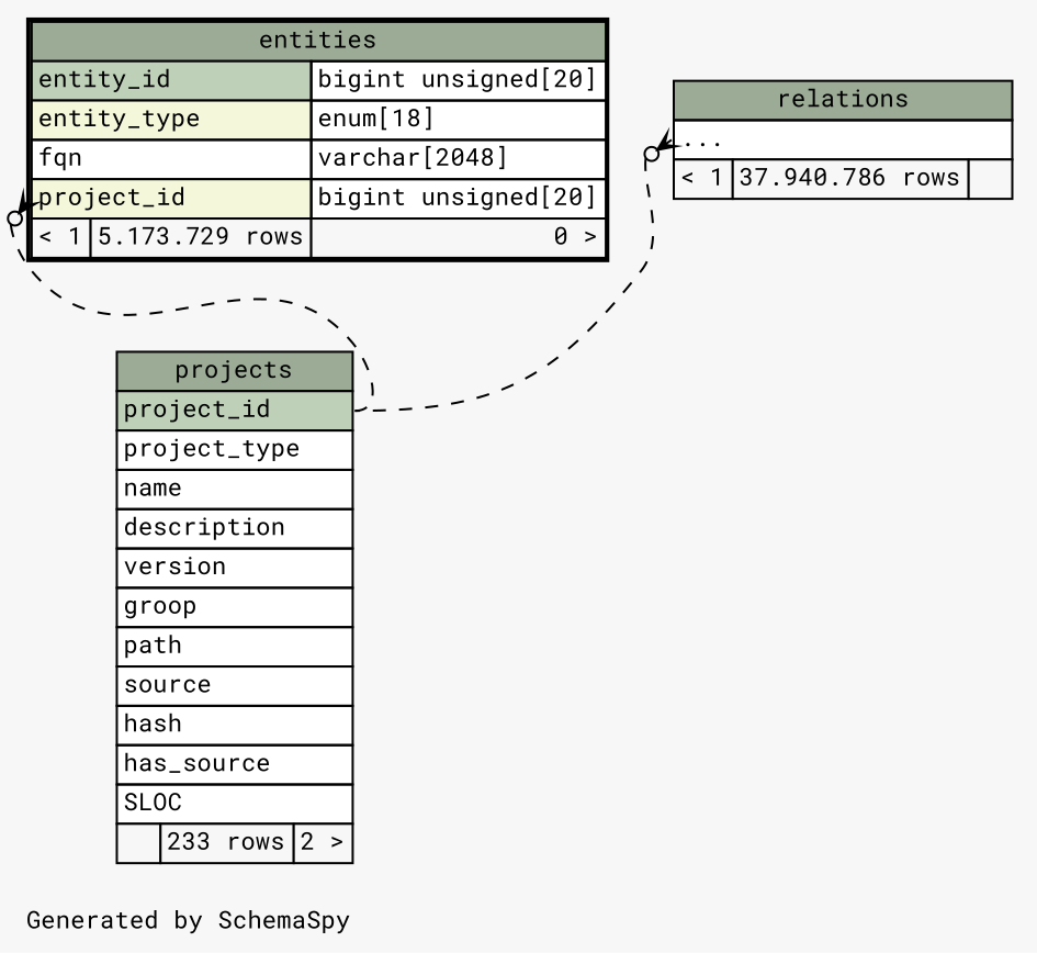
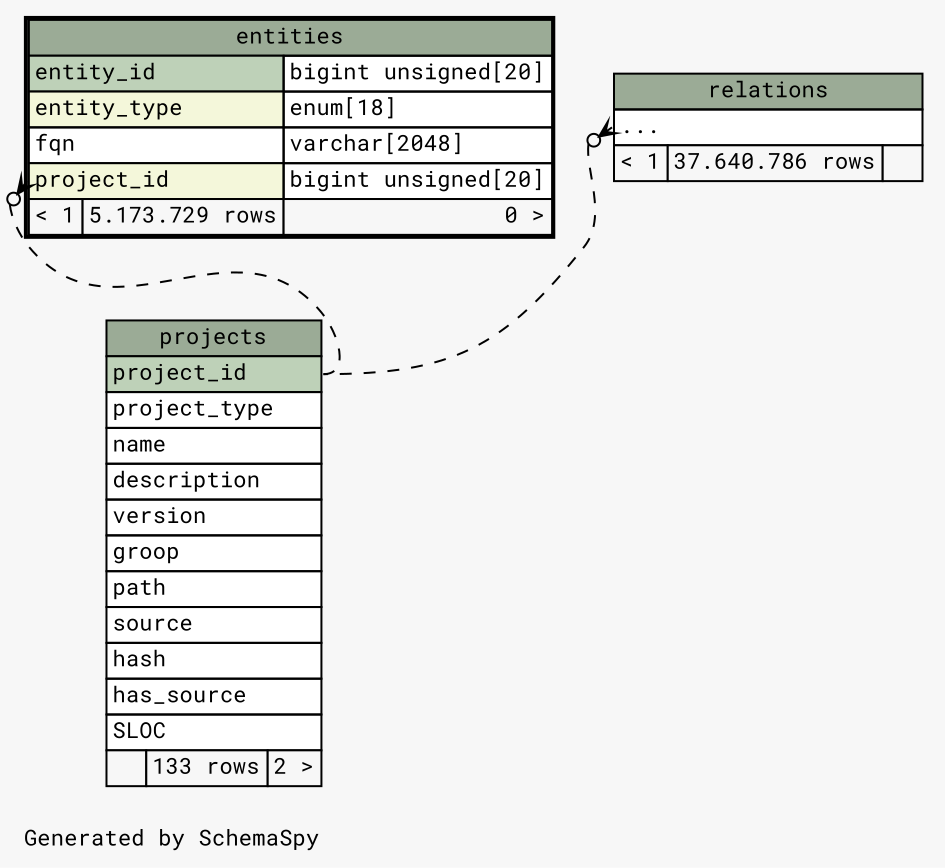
  digraph {
    bgcolor="#f7f7f7"
    fontname="Roboto Mono"
    fontsize=11
    label="\nGenerated by SchemaSpy"
    labeljust=l
    nodesep=0.18
    rankdir=TB
    ranksep=0.46
    node [fontname="Roboto Mono" fontsize=11 shape=plaintext]
    edge [arrowhead=none arrowsize=0.8 arrowtail=crowodot dir=back fontname="Roboto Mono" headport="project_id:e" style=dashed]
    n1 [label=<     <TABLE BORDER="2" CELLBORDER="1" CELLSPACING="0" BGCOLOR="#ffffff">       <TR><TD COLSPAN="3" BGCOLOR="#9bab96" ALIGN="CENTER">entities</TD></TR>       <TR><TD PORT="entity_id" COLSPAN="2" BGCOLOR="#bed1b8" ALIGN="LEFT">entity_id</TD><TD PORT="entity_id.type" ALIGN="LEFT">bigint unsigned[20]</TD></TR>       <TR><TD PORT="entity_type" COLSPAN="2" BGCOLOR="#f4f7da" ALIGN="LEFT">entity_type</TD><TD PORT="entity_type.type" ALIGN="LEFT">enum[18]</TD></TR>       <TR><TD PORT="fqn" COLSPAN="2" ALIGN="LEFT">fqn</TD><TD PORT="fqn.type" ALIGN="LEFT">varchar[2048]</TD></TR>       <TR><TD PORT="project_id" COLSPAN="2" BGCOLOR="#f4f7da" ALIGN="LEFT">project_id</TD><TD PORT="project_id.type" ALIGN="LEFT">bigint unsigned[20]</TD></TR>       <TR><TD ALIGN="LEFT" BGCOLOR="#f7f7f7">&lt; 1</TD><TD ALIGN="RIGHT" BGCOLOR="#f7f7f7">5.173.729 rows</TD><TD ALIGN="RIGHT" BGCOLOR="#f7f7f7">0 &gt;</TD></TR>     </TABLE>>]
-   n2 [label=<     <TABLE BORDER="0" CELLBORDER="1" CELLSPACING="0" BGCOLOR="#ffffff">       <TR><TD COLSPAN="3" BGCOLOR="#9bab96" ALIGN="CENTER">projects</TD></TR>       <TR><TD PORT="project_id" COLSPAN="3" BGCOLOR="#bed1b8" ALIGN="LEFT">project_id</TD></TR>       <TR><TD PORT="project_type" COLSPAN="3" ALIGN="LEFT">project_type</TD></TR>       <TR><TD PORT="name" COLSPAN="3" ALIGN="LEFT">name</TD></TR>       <TR><TD PORT="description" COLSPAN="3" ALIGN="LEFT">description</TD></TR>       <TR><TD PORT="version" COLSPAN="3" ALIGN="LEFT">version</TD></TR>       <TR><TD PORT="groop" COLSPAN="3" ALIGN="LEFT">groop</TD></TR>       <TR><TD PORT="path" COLSPAN="3" ALIGN="LEFT">path</TD></TR>       <TR><TD PORT="source" COLSPAN="3" ALIGN="LEFT">source</TD></TR>       <TR><TD PORT="hash" COLSPAN="3" ALIGN="LEFT">hash</TD></TR>       <TR><TD PORT="has_source" COLSPAN="3" ALIGN="LEFT">has_source</TD></TR>       <TR><TD PORT="SLOC" COLSPAN="3" ALIGN="LEFT">SLOC</TD></TR>       <TR><TD ALIGN="LEFT" BGCOLOR="#f7f7f7">  </TD><TD ALIGN="RIGHT" BGCOLOR="#f7f7f7">233 rows</TD><TD ALIGN="RIGHT" BGCOLOR="#f7f7f7">2 &gt;</TD></TR>     </TABLE>>]
-   n3 [label=<     <TABLE BORDER="0" CELLBORDER="1" CELLSPACING="0" BGCOLOR="#ffffff">       <TR><TD COLSPAN="3" BGCOLOR="#9bab96" ALIGN="CENTER">relations</TD></TR>       <TR><TD PORT="elipses" COLSPAN="3" ALIGN="LEFT">...</TD></TR>       <TR><TD ALIGN="LEFT" BGCOLOR="#f7f7f7">&lt; 1</TD><TD ALIGN="RIGHT" BGCOLOR="#f7f7f7">37.940.786 rows</TD><TD ALIGN="RIGHT" BGCOLOR="#f7f7f7">  </TD></TR>     </TABLE>>]
+   n2 [label=<     <TABLE BORDER="0" CELLBORDER="1" CELLSPACING="0" BGCOLOR="#ffffff">       <TR><TD COLSPAN="3" BGCOLOR="#9bab96" ALIGN="CENTER">projects</TD></TR>       <TR><TD PORT="project_id" COLSPAN="3" BGCOLOR="#bed1b8" ALIGN="LEFT">project_id</TD></TR>       <TR><TD PORT="project_type" COLSPAN="3" ALIGN="LEFT">project_type</TD></TR>       <TR><TD PORT="name" COLSPAN="3" ALIGN="LEFT">name</TD></TR>       <TR><TD PORT="description" COLSPAN="3" ALIGN="LEFT">description</TD></TR>       <TR><TD PORT="version" COLSPAN="3" ALIGN="LEFT">version</TD></TR>       <TR><TD PORT="groop" COLSPAN="3" ALIGN="LEFT">groop</TD></TR>       <TR><TD PORT="path" COLSPAN="3" ALIGN="LEFT">path</TD></TR>       <TR><TD PORT="source" COLSPAN="3" ALIGN="LEFT">source</TD></TR>       <TR><TD PORT="hash" COLSPAN="3" ALIGN="LEFT">hash</TD></TR>       <TR><TD PORT="has_source" COLSPAN="3" ALIGN="LEFT">has_source</TD></TR>       <TR><TD PORT="SLOC" COLSPAN="3" ALIGN="LEFT">SLOC</TD></TR>       <TR><TD ALIGN="LEFT" BGCOLOR="#f7f7f7">  </TD><TD ALIGN="RIGHT" BGCOLOR="#f7f7f7">133 rows</TD><TD ALIGN="RIGHT" BGCOLOR="#f7f7f7">2 &gt;</TD></TR>     </TABLE>>]
+   n3 [label=<     <TABLE BORDER="0" CELLBORDER="1" CELLSPACING="0" BGCOLOR="#ffffff">       <TR><TD COLSPAN="3" BGCOLOR="#9bab96" ALIGN="CENTER">relations</TD></TR>       <TR><TD PORT="elipses" COLSPAN="3" ALIGN="LEFT">...</TD></TR>       <TR><TD ALIGN="LEFT" BGCOLOR="#f7f7f7">&lt; 1</TD><TD ALIGN="RIGHT" BGCOLOR="#f7f7f7">37.640.786 rows</TD><TD ALIGN="RIGHT" BGCOLOR="#f7f7f7">  </TD></TR>     </TABLE>>]
    n1 -> n2 [tailport="project_id:w"]
    n3 -> n2 [tailport="elipses:w"]
  }
